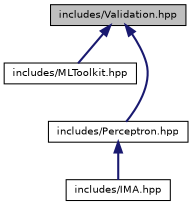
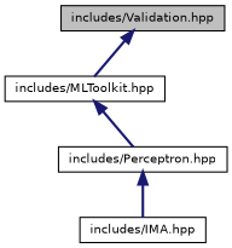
  digraph {
    node [color=black fillcolor=white fontname=Helvetica fontsize=10 shape=record style=filled]
    edge [color=midnightblue dir=back fontname=Helvetica fontsize=10 labelfontname=Helvetica labelfontsize=10 style=bold]
    n1 [fillcolor=grey75 fontcolor=black height=0.2 label="includes/Validation.hpp" width=0.4]
    n2 [height=0.2 label="includes/MLToolkit.hpp" width=0.4]
    n3 [height=0.2 label="includes/Perceptron.hpp" width=0.4]
    n4 [height=0.2 label="includes/IMA.hpp" width=0.4]
    n1 -> n2
-   n1 -> n3
+   n2 -> n3
    n3 -> n4
  }
